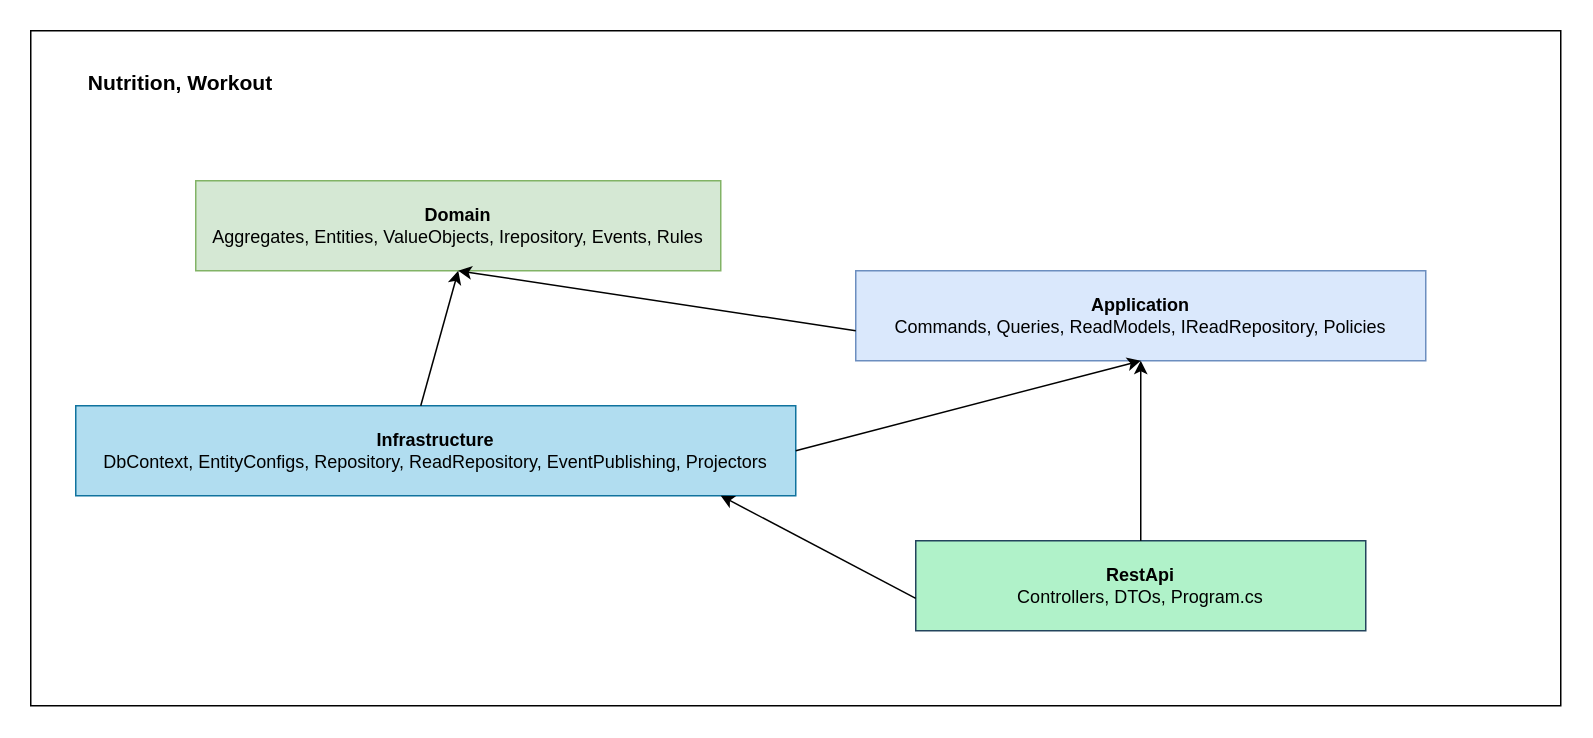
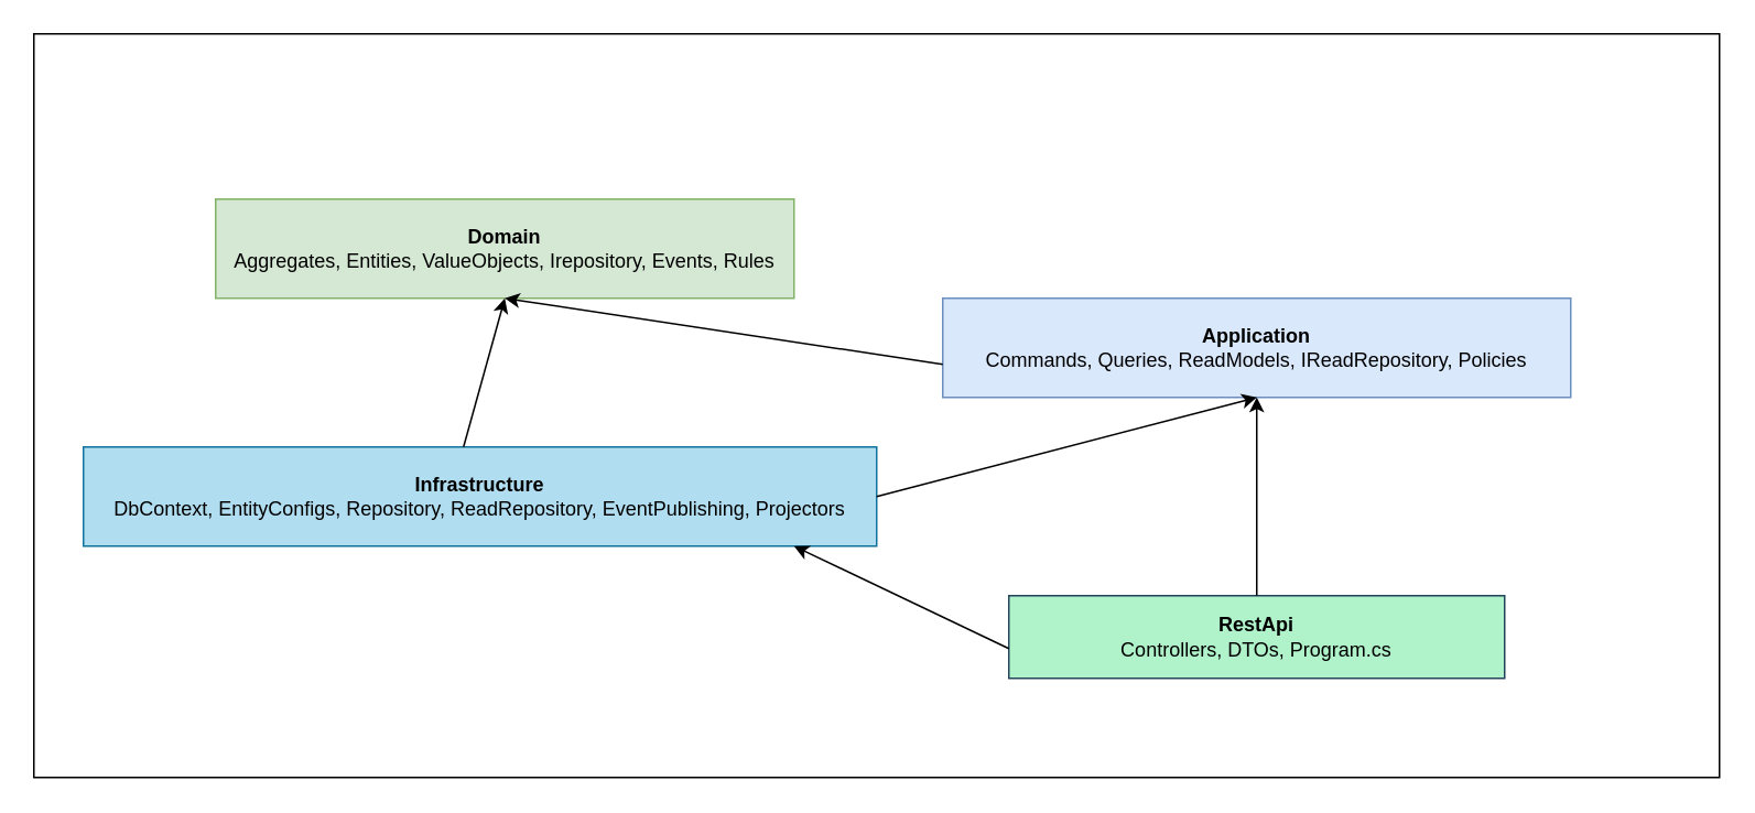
  <mxCell id="0" />
  <mxCell id="1" parent="0" />
  <mxCell id="2" value="" style="rounded=0;whiteSpace=wrap;html=1;" parent="1" vertex="1"><mxGeometry x="20" y="20" width="1020" height="450" as="geometry" /></mxCell>
  <mxCell id="3" value="&lt;b&gt;Domain&lt;/b&gt;&lt;br&gt;Aggregates, Entities, ValueObjects, Irepository, Events, Rules" style="rounded=0;whiteSpace=wrap;html=1;fillColor=#d5e8d4;strokeColor=#82b366;" parent="1" vertex="1"><mxGeometry x="130" y="120" width="350" height="60" as="geometry" /></mxCell>
  <mxCell id="4" value="&lt;b&gt;Application&lt;/b&gt;&lt;br&gt;Commands, Queries, ReadModels, IReadRepository, Policies" style="rounded=0;whiteSpace=wrap;html=1;fillColor=#dae8fc;strokeColor=#6c8ebf;" parent="1" vertex="1"><mxGeometry x="570" y="180" width="380" height="60" as="geometry" /></mxCell>
- <mxCell id="5" value="&lt;b&gt;RestApi&lt;/b&gt;&lt;br&gt;Controllers, DTOs, Program.cs" style="rounded=0;whiteSpace=wrap;html=1;fillColor=light-dark(#b0f2c9, #39454E);strokeColor=#23445d;" parent="1" vertex="1"><mxGeometry x="610" y="360" width="300" height="60" as="geometry" /></mxCell>
+ <mxCell id="5" value="&lt;b&gt;RestApi&lt;/b&gt;&lt;br&gt;Controllers, DTOs, Program.cs" style="rounded=0;whiteSpace=wrap;html=1;fillColor=light-dark(#b0f2c9, #39454E);strokeColor=#23445d;" parent="1" vertex="1"><mxGeometry x="610" y="360" width="300" height="50" as="geometry" /></mxCell>
  <mxCell id="6" value="&lt;b&gt;Infrastructure&lt;/b&gt;&lt;br&gt;DbContext, EntityConfigs, Repository, ReadRepository, EventPublishing, Projectors" style="rounded=0;whiteSpace=wrap;html=1;fillColor=#b1ddf0;strokeColor=#10739e;" parent="1" vertex="1"><mxGeometry x="50" y="270" width="480" height="60" as="geometry" /></mxCell>
  <mxCell id="7" value="" style="endArrow=classic;html=1;rounded=0;entryX=0.5;entryY=1;entryDx=0;entryDy=0;" edge="1" parent="1" target="3"><mxGeometry width="50" height="50" relative="1" as="geometry"><mxPoint x="570" y="220" as="sourcePoint" /><mxPoint x="620" y="170" as="targetPoint" /></mxGeometry></mxCell>
  <mxCell id="8" value="" style="endArrow=classic;html=1;rounded=0;entryX=0.5;entryY=1;entryDx=0;entryDy=0;" edge="1" parent="1" target="3"><mxGeometry width="50" height="50" relative="1" as="geometry"><mxPoint x="280" y="270" as="sourcePoint" /><mxPoint x="300" y="180" as="targetPoint" /></mxGeometry></mxCell>
  <mxCell id="9" value="" style="endArrow=classic;html=1;rounded=0;exitX=1;exitY=0.5;exitDx=0;exitDy=0;" edge="1" parent="1" source="6"><mxGeometry width="50" height="50" relative="1" as="geometry"><mxPoint x="710" y="290" as="sourcePoint" /><mxPoint x="760" y="240" as="targetPoint" /></mxGeometry></mxCell>
  <mxCell id="10" value="" style="endArrow=classic;html=1;rounded=0;entryX=0.5;entryY=1;entryDx=0;entryDy=0;exitX=0.5;exitY=0;exitDx=0;exitDy=0;" edge="1" parent="1" source="5" target="4"><mxGeometry width="50" height="50" relative="1" as="geometry"><mxPoint x="770" y="290" as="sourcePoint" /><mxPoint x="820" y="240" as="targetPoint" /></mxGeometry></mxCell>
  <mxCell id="11" value="" style="endArrow=classic;html=1;rounded=0;exitX=0;exitY=0.64;exitDx=0;exitDy=0;exitPerimeter=0;" edge="1" parent="1" source="5"><mxGeometry width="50" height="50" relative="1" as="geometry"><mxPoint x="430" y="380" as="sourcePoint" /><mxPoint x="480" y="330" as="targetPoint" /></mxGeometry></mxCell>
- <mxCell id="12" value="&lt;h3&gt;&lt;b&gt;Nutrition, Workout&lt;/b&gt;&lt;/h3&gt;" style="text;html=1;align=center;verticalAlign=middle;whiteSpace=wrap;rounded=0;" vertex="1" parent="1"><mxGeometry x="40" y="40" width="160" height="30" as="geometry" /></mxCell>
